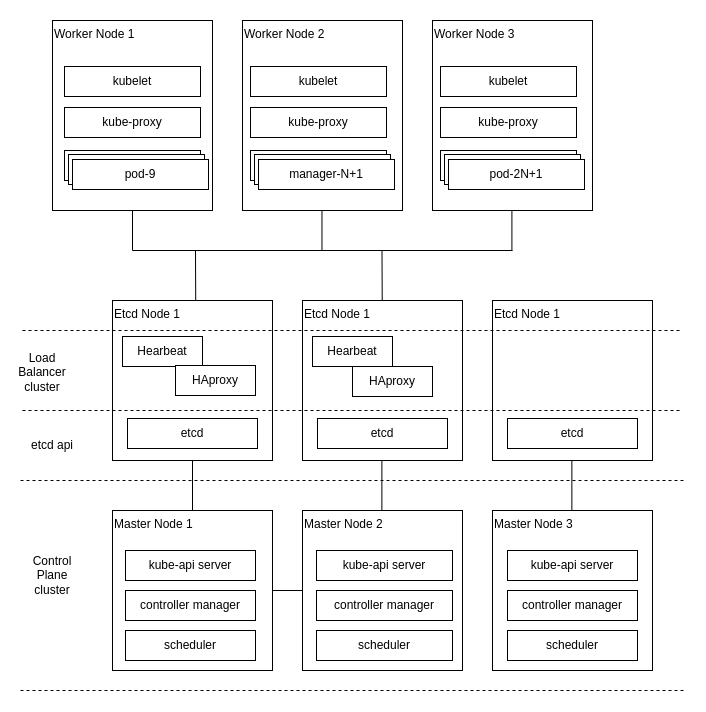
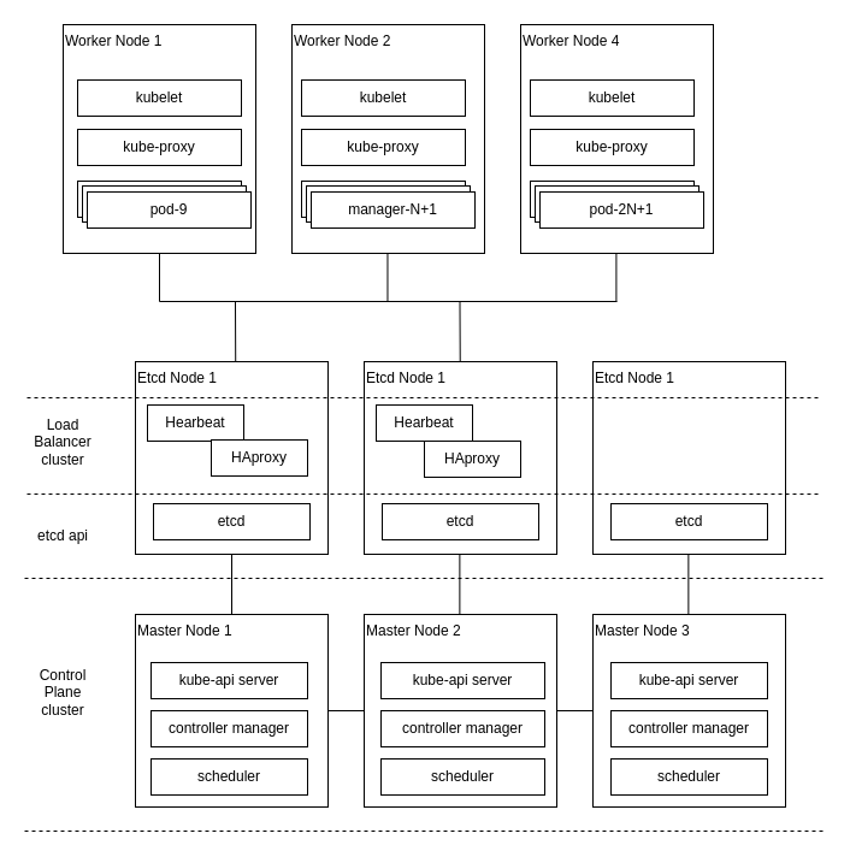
  <mxCell id="0" />
  <mxCell id="1" parent="0" />
  <mxCell id="2" value="" style="edgeStyle=orthogonalEdgeStyle;rounded=0;orthogonalLoop=1;jettySize=auto;html=1;strokeColor=default;endArrow=none;endFill=0;" parent="1" source="4" target="6" edge="1"><mxGeometry relative="1" as="geometry" /></mxCell>
  <mxCell id="3" value="" style="edgeStyle=orthogonalEdgeStyle;rounded=0;orthogonalLoop=1;jettySize=auto;html=1;endArrow=none;endFill=0;" parent="1" source="4" target="30" edge="1"><mxGeometry relative="1" as="geometry" /></mxCell>
  <mxCell id="4" value="Master Node 1" style="whiteSpace=wrap;html=1;aspect=fixed;noLabel=0;verticalAlign=top;align=left;" parent="1" vertex="1"><mxGeometry x="112" y="510" width="160" height="160" as="geometry" /></mxCell>
+ <mxCell id="5" value="" style="edgeStyle=orthogonalEdgeStyle;rounded=0;orthogonalLoop=1;jettySize=auto;html=1;strokeColor=default;startArrow=none;startFill=0;endArrow=none;endFill=0;" parent="1" source="6" target="7" edge="1"><mxGeometry relative="1" as="geometry" /></mxCell>
  <mxCell id="6" value="Master Node 2" style="whiteSpace=wrap;html=1;aspect=fixed;verticalAlign=top;align=left;" parent="1" vertex="1"><mxGeometry x="302" y="510" width="160" height="160" as="geometry" /></mxCell>
  <mxCell id="7" value="Master Node 3" style="whiteSpace=wrap;html=1;aspect=fixed;verticalAlign=top;align=left;" parent="1" vertex="1"><mxGeometry x="492" y="510" width="160" height="160" as="geometry" /></mxCell>
  <mxCell id="8" value="kube-api server" style="rounded=0;whiteSpace=wrap;html=1;" parent="1" vertex="1"><mxGeometry x="125" y="550" width="130" height="30" as="geometry" /></mxCell>
  <mxCell id="9" value="controller manager" style="rounded=0;whiteSpace=wrap;html=1;" parent="1" vertex="1"><mxGeometry x="125" y="590" width="130" height="30" as="geometry" /></mxCell>
  <mxCell id="10" value="scheduler" style="rounded=0;whiteSpace=wrap;html=1;" parent="1" vertex="1"><mxGeometry x="125" y="630" width="130" height="30" as="geometry" /></mxCell>
  <mxCell id="11" value="kube-api server" style="rounded=0;whiteSpace=wrap;html=1;" parent="1" vertex="1"><mxGeometry x="316" y="550" width="136" height="30" as="geometry" /></mxCell>
  <mxCell id="12" value="controller manager" style="rounded=0;whiteSpace=wrap;html=1;" parent="1" vertex="1"><mxGeometry x="316" y="590" width="136" height="30" as="geometry" /></mxCell>
  <mxCell id="13" value="kube-api server" style="rounded=0;whiteSpace=wrap;html=1;" parent="1" vertex="1"><mxGeometry x="507" y="550" width="130" height="30" as="geometry" /></mxCell>
  <mxCell id="14" value="controller manager" style="rounded=0;whiteSpace=wrap;html=1;" parent="1" vertex="1"><mxGeometry x="507" y="590" width="130" height="30" as="geometry" /></mxCell>
  <mxCell id="15" value="scheduler" style="rounded=0;whiteSpace=wrap;html=1;" parent="1" vertex="1"><mxGeometry x="507" y="630" width="130" height="30" as="geometry" /></mxCell>
  <mxCell id="16" value="Etcd Node 1" style="whiteSpace=wrap;html=1;aspect=fixed;noLabel=0;verticalAlign=top;align=left;" parent="1" vertex="1"><mxGeometry x="492" y="300" width="160" height="160" as="geometry" /></mxCell>
  <mxCell id="17" value="" style="edgeStyle=orthogonalEdgeStyle;rounded=0;orthogonalLoop=1;jettySize=auto;html=1;endArrow=none;endFill=0;" parent="1" edge="1"><mxGeometry relative="1" as="geometry"><mxPoint x="381.38" y="510" as="sourcePoint" /><mxPoint x="381.38" y="460" as="targetPoint" /></mxGeometry></mxCell>
  <mxCell id="18" value="" style="edgeStyle=orthogonalEdgeStyle;rounded=0;orthogonalLoop=1;jettySize=auto;html=1;endArrow=none;endFill=0;" parent="1" edge="1"><mxGeometry relative="1" as="geometry"><mxPoint x="571.37" y="510" as="sourcePoint" /><mxPoint x="571.37" y="460" as="targetPoint" /></mxGeometry></mxCell>
  <mxCell id="19" value="etcd" style="rounded=0;whiteSpace=wrap;html=1;" parent="1" vertex="1"><mxGeometry x="507" y="418" width="130" height="30" as="geometry" /></mxCell>
- <mxCell id="20" value="Load Balancer cluster" style="text;html=1;align=center;verticalAlign=middle;whiteSpace=wrap;rounded=0;" parent="1" vertex="1"><mxGeometry x="12" y="357" width="60" height="30" as="geometry" /></mxCell>
+ <mxCell id="20" value="Load Balancer cluster" style="text;html=1;align=center;verticalAlign=middle;whiteSpace=wrap;rounded=0;" parent="1" vertex="1"><mxGeometry x="22" y="352" width="60" height="30" as="geometry" /></mxCell>
  <mxCell id="21" value="etcd api" style="text;html=1;align=center;verticalAlign=middle;whiteSpace=wrap;rounded=0;" parent="1" vertex="1"><mxGeometry x="22" y="430" width="60" height="30" as="geometry" /></mxCell>
  <mxCell id="22" value="" style="endArrow=none;dashed=1;html=1;rounded=0;" parent="1" edge="1"><mxGeometry width="50" height="50" relative="1" as="geometry"><mxPoint x="20" y="480" as="sourcePoint" /><mxPoint x="684" y="480" as="targetPoint" /></mxGeometry></mxCell>
  <mxCell id="23" value="" style="endArrow=none;dashed=1;html=1;rounded=0;" parent="1" edge="1"><mxGeometry width="50" height="50" relative="1" as="geometry"><mxPoint x="20" y="690" as="sourcePoint" /><mxPoint x="684" y="690" as="targetPoint" /></mxGeometry></mxCell>
  <mxCell id="24" value="Control Plane cluster" style="text;html=1;align=center;verticalAlign=middle;whiteSpace=wrap;rounded=0;" parent="1" vertex="1"><mxGeometry x="22" y="560" width="60" height="30" as="geometry" /></mxCell>
  <mxCell id="25" value="scheduler" style="rounded=0;whiteSpace=wrap;html=1;" parent="1" vertex="1"><mxGeometry x="316" y="630" width="136" height="30" as="geometry" /></mxCell>
  <mxCell id="26" value="Worker Node 1" style="rounded=0;whiteSpace=wrap;html=1;align=left;verticalAlign=top;" parent="1" vertex="1"><mxGeometry x="52" y="20" width="160" height="190" as="geometry" /></mxCell>
  <mxCell id="27" value="Worker Node 2" style="rounded=0;whiteSpace=wrap;html=1;verticalAlign=top;align=left;" parent="1" vertex="1"><mxGeometry x="242" y="20" width="160" height="190" as="geometry" /></mxCell>
- <mxCell id="28" value="Worker Node 3" style="rounded=0;whiteSpace=wrap;html=1;verticalAlign=top;align=left;" parent="1" vertex="1"><mxGeometry x="432" y="20" width="160" height="190" as="geometry" /></mxCell>
+ <mxCell id="28" value="Worker Node 4" style="rounded=0;whiteSpace=wrap;html=1;verticalAlign=top;align=left;" parent="1" vertex="1"><mxGeometry x="432" y="20" width="160" height="190" as="geometry" /></mxCell>
  <mxCell id="29" value="" style="group" parent="1" vertex="1" connectable="0"><mxGeometry x="112" y="300" width="350" height="160" as="geometry" /></mxCell>
  <mxCell id="30" value="Etcd Node 1" style="whiteSpace=wrap;html=1;aspect=fixed;noLabel=0;verticalAlign=top;align=left;" parent="29" vertex="1"><mxGeometry width="160" height="160" as="geometry" /></mxCell>
  <mxCell id="31" value="Hearbeat" style="rounded=0;whiteSpace=wrap;html=1;" parent="29" vertex="1"><mxGeometry x="10" y="36" width="80" height="30" as="geometry" /></mxCell>
  <mxCell id="32" value="HAproxy" style="rounded=0;whiteSpace=wrap;html=1;" parent="29" vertex="1"><mxGeometry x="63" y="65" width="80" height="30" as="geometry" /></mxCell>
  <mxCell id="33" value="etcd" style="rounded=0;whiteSpace=wrap;html=1;" parent="29" vertex="1"><mxGeometry x="15" y="118" width="130" height="30" as="geometry" /></mxCell>
  <mxCell id="34" value="" style="group" parent="29" vertex="1" connectable="0"><mxGeometry x="190" width="160" height="160" as="geometry" /></mxCell>
  <mxCell id="35" value="Etcd Node 1" style="whiteSpace=wrap;html=1;aspect=fixed;noLabel=0;verticalAlign=top;align=left;" parent="34" vertex="1"><mxGeometry width="160" height="160" as="geometry" /></mxCell>
  <mxCell id="36" value="Hearbeat" style="rounded=0;whiteSpace=wrap;html=1;" parent="34" vertex="1"><mxGeometry x="10" y="36" width="80" height="30" as="geometry" /></mxCell>
  <mxCell id="37" value="HAproxy" style="rounded=0;whiteSpace=wrap;html=1;" parent="34" vertex="1"><mxGeometry x="50" y="66" width="80" height="30" as="geometry" /></mxCell>
  <mxCell id="38" value="etcd" style="rounded=0;whiteSpace=wrap;html=1;" parent="34" vertex="1"><mxGeometry x="15" y="118" width="130" height="30" as="geometry" /></mxCell>
  <mxCell id="39" value="" style="endArrow=none;html=1;rounded=0;entryX=0.5;entryY=1;entryDx=0;entryDy=0;" parent="1" edge="1"><mxGeometry width="50" height="50" relative="1" as="geometry"><mxPoint x="321.47" y="250" as="sourcePoint" /><mxPoint x="321.47" y="210" as="targetPoint" /></mxGeometry></mxCell>
  <mxCell id="40" value="" style="endArrow=none;html=1;rounded=0;entryX=0.5;entryY=1;entryDx=0;entryDy=0;" parent="1" edge="1"><mxGeometry width="50" height="50" relative="1" as="geometry"><mxPoint x="511.41" y="250" as="sourcePoint" /><mxPoint x="511.41" y="210" as="targetPoint" /></mxGeometry></mxCell>
  <mxCell id="41" value="" style="endArrow=none;dashed=1;html=1;rounded=0;" parent="1" edge="1"><mxGeometry width="50" height="50" relative="1" as="geometry"><mxPoint x="22" y="330" as="sourcePoint" /><mxPoint x="682" y="330" as="targetPoint" /></mxGeometry></mxCell>
  <mxCell id="42" value="" style="endArrow=none;dashed=1;html=1;rounded=0;" parent="1" edge="1"><mxGeometry width="50" height="50" relative="1" as="geometry"><mxPoint x="22" y="410" as="sourcePoint" /><mxPoint x="682" y="410" as="targetPoint" /></mxGeometry></mxCell>
  <mxCell id="43" value="" style="edgeStyle=orthogonalEdgeStyle;rounded=0;orthogonalLoop=1;jettySize=auto;html=1;strokeColor=default;endArrow=none;endFill=0;" parent="1" edge="1"><mxGeometry relative="1" as="geometry"><mxPoint x="132" y="250" as="sourcePoint" /><mxPoint x="512" y="250" as="targetPoint" /></mxGeometry></mxCell>
  <mxCell id="44" value="" style="endArrow=none;html=1;rounded=0;" parent="1" edge="1"><mxGeometry width="50" height="50" relative="1" as="geometry"><mxPoint x="381.73" y="300" as="sourcePoint" /><mxPoint x="381.5" y="250" as="targetPoint" /></mxGeometry></mxCell>
  <mxCell id="45" value="" style="endArrow=none;html=1;rounded=0;" parent="1" edge="1"><mxGeometry width="50" height="50" relative="1" as="geometry"><mxPoint x="195.23" y="300" as="sourcePoint" /><mxPoint x="195" y="250" as="targetPoint" /></mxGeometry></mxCell>
  <mxCell id="46" value="" style="endArrow=none;html=1;rounded=0;entryX=0.5;entryY=1;entryDx=0;entryDy=0;" parent="1" target="26" edge="1"><mxGeometry width="50" height="50" relative="1" as="geometry"><mxPoint x="132" y="250" as="sourcePoint" /><mxPoint x="372" y="490" as="targetPoint" /></mxGeometry></mxCell>
  <mxCell id="47" value="kubelet" style="rounded=0;whiteSpace=wrap;html=1;" vertex="1" parent="1"><mxGeometry x="64" y="66" width="136" height="30" as="geometry" /></mxCell>
  <mxCell id="48" value="kube-proxy" style="rounded=0;whiteSpace=wrap;html=1;" vertex="1" parent="1"><mxGeometry x="64" y="107" width="136" height="30" as="geometry" /></mxCell>
  <mxCell id="49" value="pod" style="rounded=0;whiteSpace=wrap;html=1;" vertex="1" parent="1"><mxGeometry x="64" y="150" width="136" height="30" as="geometry" /></mxCell>
  <mxCell id="50" value="pod" style="rounded=0;whiteSpace=wrap;html=1;" vertex="1" parent="1"><mxGeometry x="68" y="154" width="136" height="30" as="geometry" /></mxCell>
  <mxCell id="51" value="pod-9" style="rounded=0;whiteSpace=wrap;html=1;" vertex="1" parent="1"><mxGeometry x="72" y="159" width="136" height="30" as="geometry" /></mxCell>
  <mxCell id="52" value="kubelet" style="rounded=0;whiteSpace=wrap;html=1;" vertex="1" parent="1"><mxGeometry x="250" y="66" width="136" height="30" as="geometry" /></mxCell>
  <mxCell id="53" value="kube-proxy" style="rounded=0;whiteSpace=wrap;html=1;" vertex="1" parent="1"><mxGeometry x="250" y="107" width="136" height="30" as="geometry" /></mxCell>
  <mxCell id="54" value="pod" style="rounded=0;whiteSpace=wrap;html=1;" vertex="1" parent="1"><mxGeometry x="250" y="150" width="136" height="30" as="geometry" /></mxCell>
  <mxCell id="55" value="pod" style="rounded=0;whiteSpace=wrap;html=1;" vertex="1" parent="1"><mxGeometry x="254" y="154" width="136" height="30" as="geometry" /></mxCell>
  <mxCell id="56" value="manager-N+1" style="rounded=0;whiteSpace=wrap;html=1;" vertex="1" parent="1"><mxGeometry x="258" y="159" width="136" height="30" as="geometry" /></mxCell>
  <mxCell id="57" value="kubelet" style="rounded=0;whiteSpace=wrap;html=1;" vertex="1" parent="1"><mxGeometry x="440" y="66" width="136" height="30" as="geometry" /></mxCell>
  <mxCell id="58" value="kube-proxy" style="rounded=0;whiteSpace=wrap;html=1;" vertex="1" parent="1"><mxGeometry x="440" y="107" width="136" height="30" as="geometry" /></mxCell>
  <mxCell id="59" value="pod" style="rounded=0;whiteSpace=wrap;html=1;" vertex="1" parent="1"><mxGeometry x="440" y="150" width="136" height="30" as="geometry" /></mxCell>
  <mxCell id="60" value="pod" style="rounded=0;whiteSpace=wrap;html=1;" vertex="1" parent="1"><mxGeometry x="444" y="154" width="136" height="30" as="geometry" /></mxCell>
  <mxCell id="61" value="pod-2N+1" style="rounded=0;whiteSpace=wrap;html=1;" vertex="1" parent="1"><mxGeometry x="448" y="159" width="136" height="30" as="geometry" /></mxCell>
